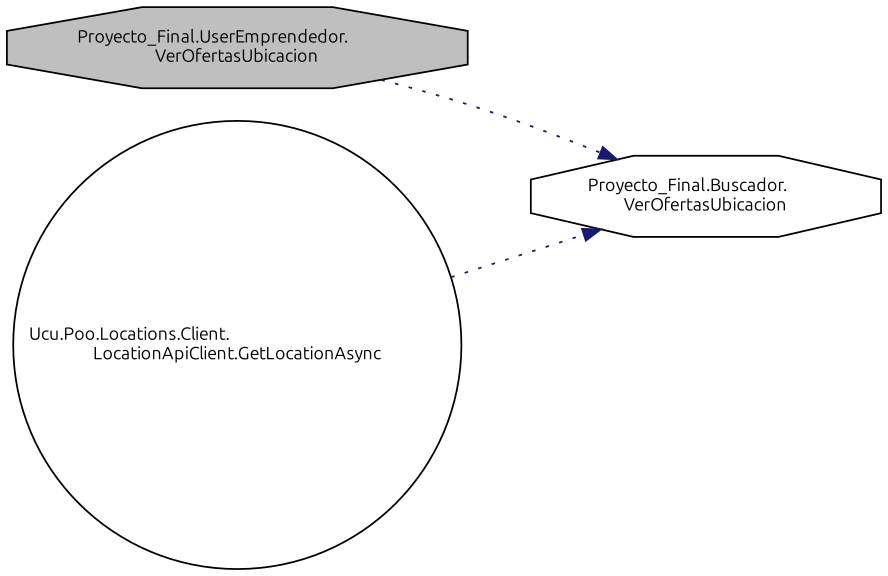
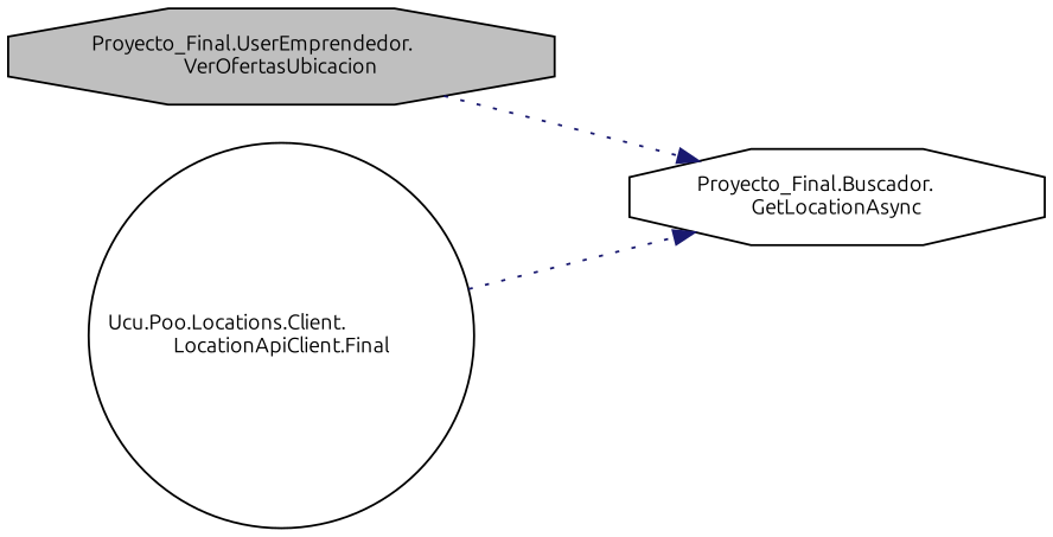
  digraph {
    fontname=Ubuntu
    rankdir=LR
    node [color=black fillcolor=white fontname=Ubuntu fontsize=10 shape=octagon style=filled]
    edge [color=midnightblue fontname=Ubuntu fontsize=10 labelfontname=Helvetica labelfontsize=10 style=dotted]
    n1 [fillcolor=grey75 fontcolor=black height=0.2 label="Proyecto_Final.UserEmprendedor.\lVerOfertasUbicacion" width=0.4]
-   n2 [height=0.2 label="Proyecto_Final.Buscador.\lVerOfertasUbicacion" width=0.4]
-   n3 [height=0.2 label="Ucu.Poo.Locations.Client.\lLocationApiClient.GetLocationAsync" shape=circle width=0.4]
+   n2 [height=0.2 label="Proyecto_Final.Buscador.\lGetLocationAsync" width=0.4]
+   n3 [height=0.2 label="Ucu.Poo.Locations.Client.\lLocationApiClient.Final" shape=circle width=0.4]
    n1 -> n2
    n3 -> n2
  }
